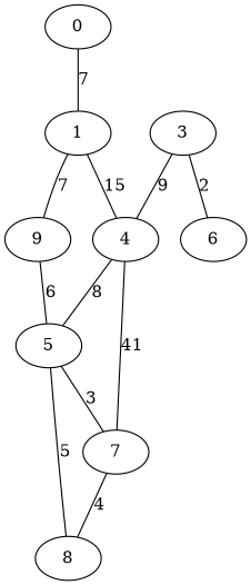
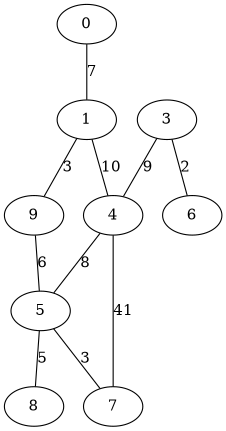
  graph {
    0
    1
    n3 [label=9]
    4
    3
    6
    5
    7
    8
    0 -- 1 [label=7]
-   1 -- n3 [label=7]
-   1 -- 4 [label=15]
+   1 -- n3 [label=3]
+   1 -- 4 [label=10]
    n3 -- 5 [label=6]
    4 -- 5 [label=8]
    4 -- 7 [label=41]
    3 -- 4 [label=9]
    3 -- 6 [label=2]
    5 -- 7 [label=3]
    5 -- 8 [label=5]
-   7 -- 8 [label=4]
  }
